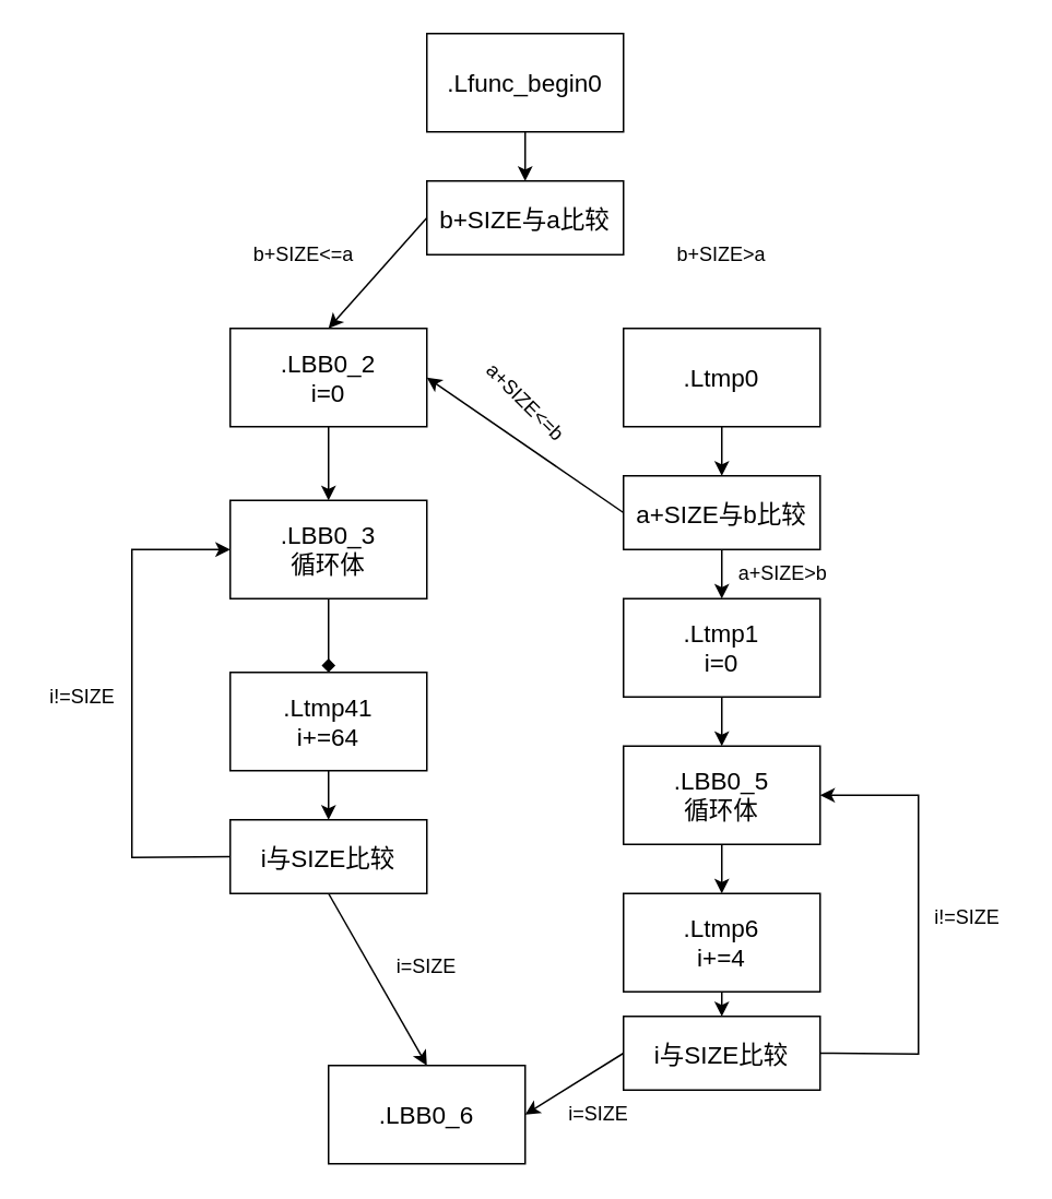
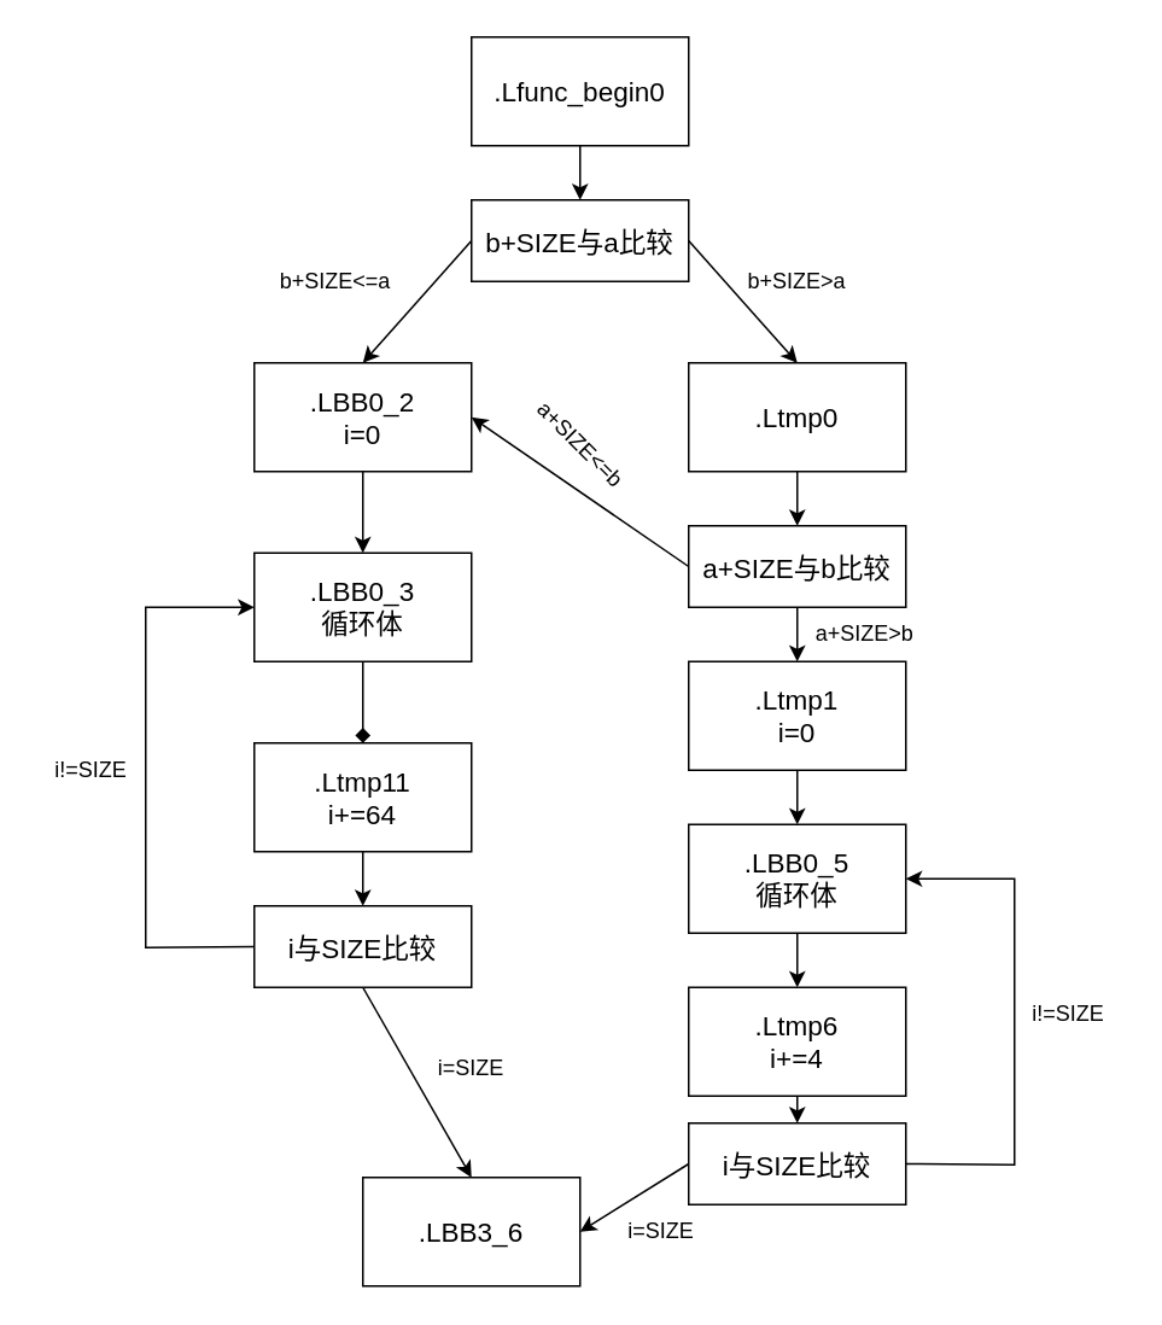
  <mxCell id="0" />
  <mxCell id="1" parent="0" />
  <mxCell id="2" value="&lt;font style=&quot;font-size: 15px;&quot;&gt;.Lfunc_begin0&lt;/font&gt;" style="rounded=0;whiteSpace=wrap;html=1;" vertex="1" parent="1"><mxGeometry x="260" y="20" width="120" height="60" as="geometry" /></mxCell>
- <mxCell id="3" value=".Ltmp41&lt;br&gt;i+=64" style="rounded=0;whiteSpace=wrap;html=1;fontSize=15;" vertex="1" parent="1"><mxGeometry x="140" y="410" width="120" height="60" as="geometry" /></mxCell>
+ <mxCell id="3" value=".Ltmp11&lt;br&gt;i+=64" style="rounded=0;whiteSpace=wrap;html=1;fontSize=15;" vertex="1" parent="1"><mxGeometry x="140" y="410" width="120" height="60" as="geometry" /></mxCell>
  <mxCell id="4" value=".Ltmp6&lt;br&gt;i+=4" style="rounded=0;whiteSpace=wrap;html=1;fontSize=15;" vertex="1" parent="1"><mxGeometry x="380" y="545" width="120" height="60" as="geometry" /></mxCell>
  <mxCell id="5" value="b+SIZE与a比较" style="rounded=0;whiteSpace=wrap;html=1;fontSize=15;" vertex="1" parent="1"><mxGeometry x="260" y="110" width="120" height="45" as="geometry" /></mxCell>
  <mxCell id="6" value=".Ltmp0" style="rounded=0;whiteSpace=wrap;html=1;fontSize=15;" vertex="1" parent="1"><mxGeometry x="380" y="200" width="120" height="60" as="geometry" /></mxCell>
  <mxCell id="7" value=".Ltmp1&lt;br&gt;i=0" style="rounded=0;whiteSpace=wrap;html=1;fontSize=15;" vertex="1" parent="1"><mxGeometry x="380" y="365" width="120" height="60" as="geometry" /></mxCell>
  <mxCell id="8" value=".LBB0_3&lt;br&gt;循环体" style="rounded=0;whiteSpace=wrap;html=1;fontSize=15;" vertex="1" parent="1"><mxGeometry x="140" y="305" width="120" height="60" as="geometry" /></mxCell>
  <mxCell id="9" value=".LBB0_5&lt;br&gt;循环体" style="rounded=0;whiteSpace=wrap;html=1;fontSize=15;" vertex="1" parent="1"><mxGeometry x="380" y="455" width="120" height="60" as="geometry" /></mxCell>
  <mxCell id="10" value=".LBB0_2&lt;br&gt;i=0" style="rounded=0;whiteSpace=wrap;html=1;fontSize=15;" vertex="1" parent="1"><mxGeometry x="140" y="200" width="120" height="60" as="geometry" /></mxCell>
  <mxCell id="11" value="i与SIZE比较" style="rounded=0;whiteSpace=wrap;html=1;fontSize=15;" vertex="1" parent="1"><mxGeometry x="380" y="620" width="120" height="45" as="geometry" /></mxCell>
  <mxCell id="12" value="a+SIZE与b比较" style="rounded=0;whiteSpace=wrap;html=1;fontSize=15;" vertex="1" parent="1"><mxGeometry x="380" y="290" width="120" height="45" as="geometry" /></mxCell>
  <mxCell id="13" value="i与SIZE比较" style="rounded=0;whiteSpace=wrap;html=1;fontSize=15;" vertex="1" parent="1"><mxGeometry x="140" y="500" width="120" height="45" as="geometry" /></mxCell>
- <mxCell id="14" value=".LBB0_6" style="rounded=0;whiteSpace=wrap;html=1;fontSize=15;" vertex="1" parent="1"><mxGeometry x="200" y="650" width="120" height="60" as="geometry" /></mxCell>
+ <mxCell id="14" value=".LBB3_6" style="rounded=0;whiteSpace=wrap;html=1;fontSize=15;" vertex="1" parent="1"><mxGeometry x="200" y="650" width="120" height="60" as="geometry" /></mxCell>
  <mxCell id="15" value="" style="endArrow=classic;html=1;rounded=0;exitX=0.5;exitY=1;exitDx=0;exitDy=0;entryX=0.5;entryY=0;entryDx=0;entryDy=0;" edge="1" parent="1" source="2" target="5"><mxGeometry width="50" height="50" relative="1" as="geometry"><mxPoint x="395" y="145" as="sourcePoint" /><mxPoint x="445" y="95" as="targetPoint" /></mxGeometry></mxCell>
  <mxCell id="16" value="" style="endArrow=classic;html=1;rounded=0;exitX=0;exitY=0.5;exitDx=0;exitDy=0;entryX=0.5;entryY=0;entryDx=0;entryDy=0;" edge="1" parent="1" source="5" target="10"><mxGeometry width="50" height="50" relative="1" as="geometry"><mxPoint x="395" y="145" as="sourcePoint" /><mxPoint x="445" y="95" as="targetPoint" /></mxGeometry></mxCell>
  <mxCell id="17" value="b+SIZE&amp;lt;=a" style="text;html=1;strokeColor=none;fillColor=none;align=center;verticalAlign=middle;whiteSpace=wrap;rounded=0;" vertex="1" parent="1"><mxGeometry x="155" y="140" width="60" height="30" as="geometry" /></mxCell>
+ <mxCell id="18" value="" style="endArrow=classic;html=1;rounded=0;exitX=1;exitY=0.5;exitDx=0;exitDy=0;entryX=0.5;entryY=0;entryDx=0;entryDy=0;" edge="1" parent="1" source="5" target="6"><mxGeometry width="50" height="50" relative="1" as="geometry"><mxPoint x="395" y="235" as="sourcePoint" /><mxPoint x="445" y="185" as="targetPoint" /></mxGeometry></mxCell>
  <mxCell id="19" value="b+SIZE&amp;gt;a" style="text;html=1;strokeColor=none;fillColor=none;align=center;verticalAlign=middle;whiteSpace=wrap;rounded=0;" vertex="1" parent="1"><mxGeometry x="410" y="140" width="60" height="30" as="geometry" /></mxCell>
  <mxCell id="20" value="" style="endArrow=classic;html=1;rounded=0;exitX=0.5;exitY=1;exitDx=0;exitDy=0;" edge="1" parent="1" source="6"><mxGeometry width="50" height="50" relative="1" as="geometry"><mxPoint x="395" y="445" as="sourcePoint" /><mxPoint x="440" y="290" as="targetPoint" /></mxGeometry></mxCell>
  <mxCell id="21" value="" style="endArrow=classic;html=1;rounded=0;exitX=0;exitY=0.5;exitDx=0;exitDy=0;entryX=1;entryY=0.5;entryDx=0;entryDy=0;" edge="1" parent="1" source="12" target="10"><mxGeometry width="50" height="50" relative="1" as="geometry"><mxPoint x="395" y="235" as="sourcePoint" /><mxPoint x="445" y="185" as="targetPoint" /></mxGeometry></mxCell>
  <mxCell id="22" value="a+SIZE&amp;lt;=b" style="text;html=1;strokeColor=none;fillColor=none;align=center;verticalAlign=middle;whiteSpace=wrap;rounded=0;rotation=45;" vertex="1" parent="1"><mxGeometry x="282.5" y="230" width="75" height="30" as="geometry" /></mxCell>
  <mxCell id="23" value="a+SIZE&amp;gt;b" style="text;html=1;strokeColor=none;fillColor=none;align=center;verticalAlign=middle;whiteSpace=wrap;rounded=0;rotation=0;" vertex="1" parent="1"><mxGeometry x="440" y="335" width="75" height="30" as="geometry" /></mxCell>
  <mxCell id="24" value="" style="endArrow=classic;html=1;rounded=0;exitX=0.5;exitY=1;exitDx=0;exitDy=0;" edge="1" parent="1" source="12"><mxGeometry width="50" height="50" relative="1" as="geometry"><mxPoint x="395" y="445" as="sourcePoint" /><mxPoint x="440" y="365" as="targetPoint" /></mxGeometry></mxCell>
  <mxCell id="25" value="" style="endArrow=classic;html=1;rounded=0;exitX=0.5;exitY=1;exitDx=0;exitDy=0;entryX=0.5;entryY=0;entryDx=0;entryDy=0;" edge="1" parent="1" source="7" target="9"><mxGeometry width="50" height="50" relative="1" as="geometry"><mxPoint x="395" y="535" as="sourcePoint" /><mxPoint x="445" y="485" as="targetPoint" /></mxGeometry></mxCell>
  <mxCell id="26" value="" style="endArrow=classic;html=1;rounded=0;exitX=0.5;exitY=1;exitDx=0;exitDy=0;entryX=0.5;entryY=0;entryDx=0;entryDy=0;" edge="1" parent="1" source="9" target="4"><mxGeometry width="50" height="50" relative="1" as="geometry"><mxPoint x="395" y="535" as="sourcePoint" /><mxPoint x="445" y="485" as="targetPoint" /></mxGeometry></mxCell>
  <mxCell id="27" value="" style="endArrow=classic;html=1;rounded=0;exitX=0.5;exitY=1;exitDx=0;exitDy=0;entryX=0.5;entryY=0;entryDx=0;entryDy=0;" edge="1" parent="1" source="4" target="11"><mxGeometry width="50" height="50" relative="1" as="geometry"><mxPoint x="395" y="535" as="sourcePoint" /><mxPoint x="445" y="485" as="targetPoint" /></mxGeometry></mxCell>
  <mxCell id="28" value="" style="endArrow=classic;html=1;rounded=0;exitX=0;exitY=0.5;exitDx=0;exitDy=0;entryX=1;entryY=0.5;entryDx=0;entryDy=0;" edge="1" parent="1" source="11" target="14"><mxGeometry width="50" height="50" relative="1" as="geometry"><mxPoint x="395" y="640" as="sourcePoint" /><mxPoint x="445" y="590" as="targetPoint" /></mxGeometry></mxCell>
  <mxCell id="29" value="i=SIZE" style="text;html=1;strokeColor=none;fillColor=none;align=center;verticalAlign=middle;whiteSpace=wrap;rounded=0;" vertex="1" parent="1"><mxGeometry x="335" y="665" width="60" height="30" as="geometry" /></mxCell>
  <mxCell id="30" value="" style="endArrow=classic;html=1;rounded=0;exitX=1;exitY=0.5;exitDx=0;exitDy=0;entryX=1;entryY=0.5;entryDx=0;entryDy=0;" edge="1" parent="1" source="11" target="9"><mxGeometry width="50" height="50" relative="1" as="geometry"><mxPoint x="395" y="535" as="sourcePoint" /><mxPoint x="560" y="485" as="targetPoint" /><Array as="points"><mxPoint x="560" y="643" /><mxPoint x="560" y="485" /></Array></mxGeometry></mxCell>
  <mxCell id="31" value="i!=SIZE" style="text;html=1;strokeColor=none;fillColor=none;align=center;verticalAlign=middle;whiteSpace=wrap;rounded=0;" vertex="1" parent="1"><mxGeometry x="560" y="545" width="60" height="30" as="geometry" /></mxCell>
  <mxCell id="32" value="" style="endArrow=classic;html=1;rounded=0;exitX=0.5;exitY=1;exitDx=0;exitDy=0;entryX=0.5;entryY=0;entryDx=0;entryDy=0;" edge="1" parent="1" source="10" target="8"><mxGeometry width="50" height="50" relative="1" as="geometry"><mxPoint x="395" y="340" as="sourcePoint" /><mxPoint x="445" y="290" as="targetPoint" /></mxGeometry></mxCell>
  <mxCell id="33" value="" style="endArrow=diamond;html=1;rounded=0;exitX=0.5;exitY=1;exitDx=0;exitDy=0;entryX=0.5;entryY=0;entryDx=0;entryDy=0;" edge="1" parent="1" source="8" target="3"><mxGeometry width="50" height="50" relative="1" as="geometry"><mxPoint x="395" y="340" as="sourcePoint" /><mxPoint x="445" y="290" as="targetPoint" /></mxGeometry></mxCell>
  <mxCell id="34" value="" style="endArrow=classic;html=1;rounded=0;exitX=0.5;exitY=1;exitDx=0;exitDy=0;entryX=0.5;entryY=0;entryDx=0;entryDy=0;" edge="1" parent="1" source="3" target="13"><mxGeometry width="50" height="50" relative="1" as="geometry"><mxPoint x="395" y="445" as="sourcePoint" /><mxPoint x="445" y="395" as="targetPoint" /></mxGeometry></mxCell>
  <mxCell id="35" value="" style="endArrow=classic;html=1;rounded=0;exitX=0.5;exitY=1;exitDx=0;exitDy=0;entryX=0.5;entryY=0;entryDx=0;entryDy=0;" edge="1" parent="1" source="13" target="14"><mxGeometry width="50" height="50" relative="1" as="geometry"><mxPoint x="395" y="445" as="sourcePoint" /><mxPoint x="445" y="395" as="targetPoint" /></mxGeometry></mxCell>
  <mxCell id="36" value="i=SIZE" style="text;html=1;strokeColor=none;fillColor=none;align=center;verticalAlign=middle;whiteSpace=wrap;rounded=0;" vertex="1" parent="1"><mxGeometry x="230" y="575" width="60" height="30" as="geometry" /></mxCell>
  <mxCell id="37" value="" style="endArrow=classic;html=1;rounded=0;exitX=0;exitY=0.5;exitDx=0;exitDy=0;entryX=0;entryY=0.5;entryDx=0;entryDy=0;" edge="1" parent="1" source="13" target="8"><mxGeometry width="50" height="50" relative="1" as="geometry"><mxPoint x="395" y="445" as="sourcePoint" /><mxPoint x="80" y="320" as="targetPoint" /><Array as="points"><mxPoint x="80" y="523" /><mxPoint x="80" y="335" /></Array></mxGeometry></mxCell>
  <mxCell id="38" value="i!=SIZE" style="text;html=1;strokeColor=none;fillColor=none;align=center;verticalAlign=middle;whiteSpace=wrap;rounded=0;" vertex="1" parent="1"><mxGeometry x="20" y="410" width="60" height="30" as="geometry" /></mxCell>
